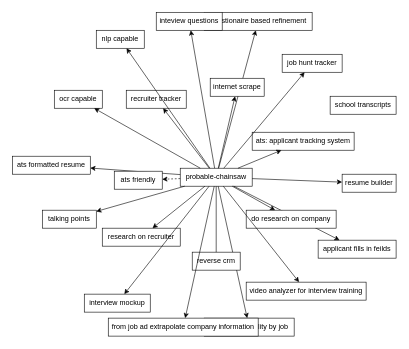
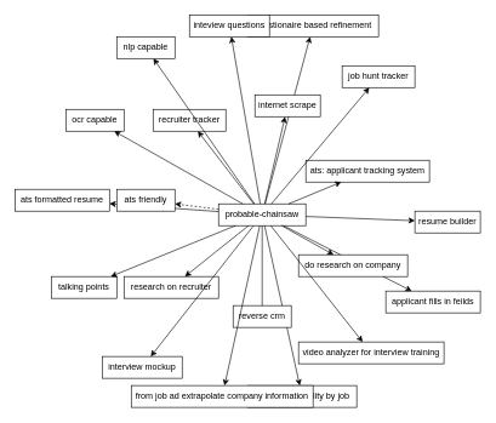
  <mxCell id="0" />
  <mxCell id="1" parent="0" />
  <mxCell id="2" value="probable-chainsaw " style="whiteSpace=wrap;html=1;" vertex="1" parent="1"><mxGeometry x="300" y="280" width="120" height="30" as="geometry" /></mxCell>
  <mxCell id="3" value=" applicant fills in feilds" style="whiteSpace=wrap;html=1;" vertex="1" parent="1"><mxGeometry x="530" y="400" width="130" height="30" as="geometry" /></mxCell>
  <mxCell id="4" value="" edge="1" source="2" target="3" parent="1"><mxGeometry x="90" y="220" as="geometry" /></mxCell>
  <mxCell id="5" value=" ats formatted resume" style="whiteSpace=wrap;html=1;" vertex="1" parent="1"><mxGeometry x="20" y="260" width="130" height="30" as="geometry" /></mxCell>
  <mxCell id="6" value="" edge="1" source="2" target="5" parent="1"><mxGeometry x="90" y="220" as="geometry" /></mxCell>
  <mxCell id="7" value=" ats: applicant tracking system" style="whiteSpace=wrap;html=1;" vertex="1" parent="1"><mxGeometry x="420" y="220" width="170" height="30" as="geometry" /></mxCell>
  <mxCell id="8" value="" edge="1" source="2" target="7" parent="1"><mxGeometry x="90" y="220" as="geometry" /></mxCell>
- <mxCell id="9" value=" ats friendly" style="whiteSpace=wrap;html=1;" vertex="1" parent="1"><mxGeometry x="190" y="285" width="80" height="30" as="geometry" /></mxCell>
+ <mxCell id="9" value=" ats friendly" style="whiteSpace=wrap;html=1;" vertex="1" parent="1"><mxGeometry x="160" y="260" width="80" height="30" as="geometry" /></mxCell>
  <mxCell id="10" value="" edge="1" source="2" target="9" parent="1" style="dashed=1;"><mxGeometry x="90" y="220" as="geometry" /></mxCell>
  <mxCell id="11" value=" tailoring capability by job" style="whiteSpace=wrap;html=1;" vertex="1" parent="1"><mxGeometry x="340" y="530" width="150" height="30" as="geometry" /></mxCell>
  <mxCell id="12" value="" edge="1" source="2" target="11" parent="1"><mxGeometry x="90" y="220" as="geometry" /></mxCell>
  <mxCell id="13" value=" resume builder" style="whiteSpace=wrap;html=1;" vertex="1" parent="1"><mxGeometry x="570" y="290" width="90" height="30" as="geometry" /></mxCell>
  <mxCell id="14" value="" edge="1" source="2" target="13" parent="1"><mxGeometry x="90" y="220" as="geometry" /></mxCell>
  <mxCell id="15" value=" job hunt tracker" style="whiteSpace=wrap;html=1;" vertex="1" parent="1"><mxGeometry x="470" y="90" width="100" height="30" as="geometry" /></mxCell>
  <mxCell id="16" value="" edge="1" source="2" target="15" parent="1"><mxGeometry x="90" y="220" as="geometry" /></mxCell>
  <mxCell id="17" value=" recruiter tracker" style="whiteSpace=wrap;html=1;" vertex="1" parent="1"><mxGeometry x="210" y="150" width="100" height="30" as="geometry" /></mxCell>
  <mxCell id="18" value="" edge="1" source="2" target="17" parent="1"><mxGeometry x="90" y="220" as="geometry" /></mxCell>
  <mxCell id="19" value=" nlp capable" style="whiteSpace=wrap;html=1;" vertex="1" parent="1"><mxGeometry x="160" y="50" width="80" height="30" as="geometry" /></mxCell>
  <mxCell id="20" value="" edge="1" source="2" target="19" parent="1"><mxGeometry x="90" y="220" as="geometry" /></mxCell>
  <mxCell id="21" value=" ocr capable" style="whiteSpace=wrap;html=1;" vertex="1" parent="1"><mxGeometry x="90" y="150" width="80" height="30" as="geometry" /></mxCell>
  <mxCell id="22" value="" edge="1" source="2" target="21" parent="1"><mxGeometry x="90" y="220" as="geometry" /></mxCell>
  <mxCell id="23" value=" questionaire based refinement" style="whiteSpace=wrap;html=1;" vertex="1" parent="1"><mxGeometry x="340" y="20" width="180" height="30" as="geometry" /></mxCell>
  <mxCell id="24" value="" edge="1" source="2" target="23" parent="1"><mxGeometry x="90" y="220" as="geometry" /></mxCell>
- <mxCell id="25" value=" school transcripts" style="whiteSpace=wrap;html=1;" vertex="1" parent="1"><mxGeometry x="550" y="160" width="110" height="30" as="geometry" /></mxCell>
  <mxCell id="26" value=" reverse crm" style="whiteSpace=wrap;html=1;" vertex="1" parent="1"><mxGeometry x="320" y="420" width="80" height="30" as="geometry" /></mxCell>
  <mxCell id="27" value="" edge="1" source="2" target="26" parent="1" style="endArrow=none;"><mxGeometry x="90" y="220" as="geometry" /></mxCell>
  <mxCell id="28" value=" from job ad extrapolate company information" style="whiteSpace=wrap;html=1;" vertex="1" parent="1"><mxGeometry x="180" y="530" width="250" height="30" as="geometry" /></mxCell>
  <mxCell id="29" value="" edge="1" source="2" target="28" parent="1"><mxGeometry x="90" y="220" as="geometry" /></mxCell>
  <mxCell id="30" value=" do research on company" style="whiteSpace=wrap;html=1;" vertex="1" parent="1"><mxGeometry x="410" y="350" width="150" height="30" as="geometry" /></mxCell>
  <mxCell id="31" value="" edge="1" source="2" target="30" parent="1"><mxGeometry x="90" y="220" as="geometry" /></mxCell>
  <mxCell id="32" value=" internet scrape" style="whiteSpace=wrap;html=1;" vertex="1" parent="1"><mxGeometry x="350" y="130" width="90" height="30" as="geometry" /></mxCell>
  <mxCell id="33" value="" edge="1" source="2" target="32" parent="1"><mxGeometry x="90" y="220" as="geometry" /></mxCell>
  <mxCell id="34" value=" research on recruiter" style="whiteSpace=wrap;html=1;" vertex="1" parent="1"><mxGeometry x="170" y="380" width="130" height="30" as="geometry" /></mxCell>
  <mxCell id="35" value="" edge="1" source="2" target="34" parent="1"><mxGeometry x="90" y="220" as="geometry" /></mxCell>
- <mxCell id="36" value=" talking points" style="whiteSpace=wrap;html=1;" vertex="1" parent="1"><mxGeometry x="70" y="350" width="90" height="30" as="geometry" /></mxCell>
+ <mxCell id="36" value=" talking points" style="whiteSpace=wrap;html=1;" vertex="1" parent="1"><mxGeometry x="70" y="380" width="90" height="30" as="geometry" /></mxCell>
  <mxCell id="37" value="" edge="1" source="2" target="36" parent="1"><mxGeometry x="90" y="220" as="geometry" /></mxCell>
  <mxCell id="38" value=" inteview questions" style="whiteSpace=wrap;html=1;" vertex="1" parent="1"><mxGeometry x="260" y="20" width="110" height="30" as="geometry" /></mxCell>
  <mxCell id="39" value="" edge="1" source="2" target="38" parent="1"><mxGeometry x="90" y="220" as="geometry" /></mxCell>
  <mxCell id="40" value=" video analyzer for interview training" style="whiteSpace=wrap;html=1;" vertex="1" parent="1"><mxGeometry x="410" y="470" width="200" height="30" as="geometry" /></mxCell>
  <mxCell id="41" value="" edge="1" source="2" target="40" parent="1"><mxGeometry x="90" y="220" as="geometry" /></mxCell>
  <mxCell id="42" value=" interview mockup" style="whiteSpace=wrap;html=1;" vertex="1" parent="1"><mxGeometry x="140" y="490" width="110" height="30" as="geometry" /></mxCell>
  <mxCell id="43" value="" edge="1" source="2" target="42" parent="1"><mxGeometry x="90" y="220" as="geometry" /></mxCell>
